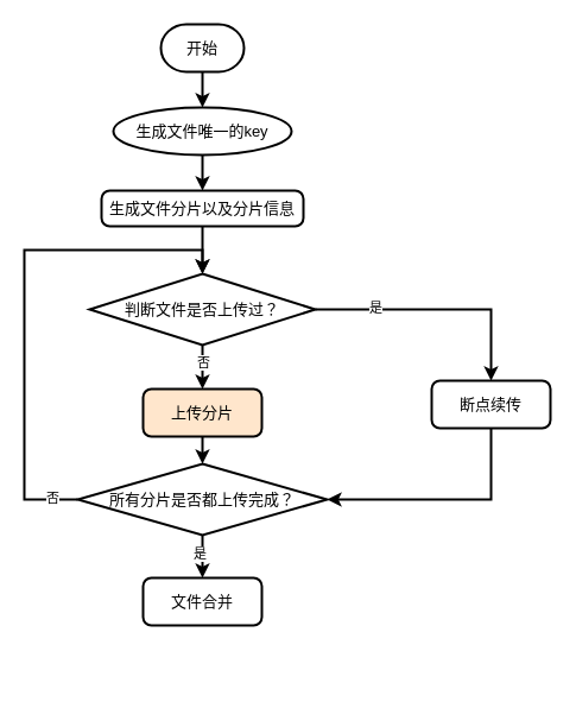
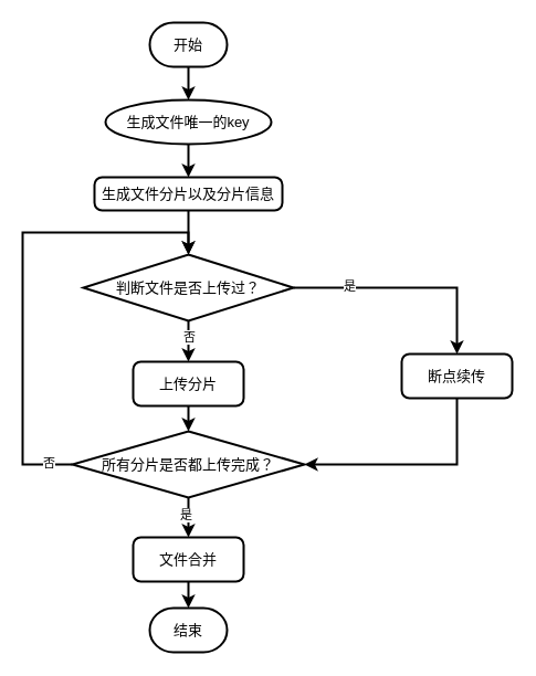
  <mxCell id="0" />
  <mxCell id="1" parent="0" />
+ <mxCell id="2" value="结束" style="strokeWidth=2;html=1;shape=mxgraph.flowchart.terminator;whiteSpace=wrap;fontSize=13;" parent="1" vertex="1"><mxGeometry x="135" y="550" width="70" height="40" as="geometry" /></mxCell>
  <mxCell id="3" value="开始" style="strokeWidth=2;html=1;shape=mxgraph.flowchart.terminator;whiteSpace=wrap;fontSize=13;" parent="1" vertex="1"><mxGeometry x="135" y="20" width="70" height="40" as="geometry" /></mxCell>
  <mxCell id="4" value="生成文件唯一的key" style="ellipse;whiteSpace=wrap;html=1;absoluteArcSize=1;arcSize=14;strokeWidth=2;fontSize=13;" parent="1" vertex="1"><mxGeometry x="95" y="90" width="150" height="40" as="geometry" /></mxCell>
  <mxCell id="5" value="生成文件分片以及分片信息" style="rounded=1;whiteSpace=wrap;html=1;absoluteArcSize=1;arcSize=14;strokeWidth=2;fontSize=13;" parent="1" vertex="1"><mxGeometry x="85" y="160" width="170" height="30" as="geometry" /></mxCell>
  <mxCell id="6" value="判断文件是否上传过？" style="strokeWidth=2;html=1;shape=mxgraph.flowchart.decision;whiteSpace=wrap;fontSize=13;" parent="1" vertex="1"><mxGeometry x="75" y="230" width="190" height="60" as="geometry" /></mxCell>
- <mxCell id="7" value="上传分片" style="rounded=1;whiteSpace=wrap;html=1;absoluteArcSize=1;arcSize=14;strokeWidth=2;fontSize=13;fillColor=#ffe6cc;" parent="1" vertex="1"><mxGeometry x="120" y="327" width="100" height="40" as="geometry" /></mxCell>
+ <mxCell id="7" value="上传分片" style="rounded=1;whiteSpace=wrap;html=1;absoluteArcSize=1;arcSize=14;strokeWidth=2;fontSize=13;" parent="1" vertex="1"><mxGeometry x="120" y="327" width="100" height="40" as="geometry" /></mxCell>
  <mxCell id="8" value="文件合并" style="rounded=1;whiteSpace=wrap;html=1;absoluteArcSize=1;arcSize=14;strokeWidth=2;fontSize=13;" parent="1" vertex="1"><mxGeometry x="120" y="486" width="100" height="40" as="geometry" /></mxCell>
  <mxCell id="9" value="断点续传" style="rounded=1;whiteSpace=wrap;html=1;absoluteArcSize=1;arcSize=14;strokeWidth=2;fontSize=13;" parent="1" vertex="1"><mxGeometry x="363" y="320" width="100" height="40" as="geometry" /></mxCell>
  <mxCell id="10" value="" style="endArrow=classic;html=1;rounded=0;exitX=0.5;exitY=1;exitDx=0;exitDy=0;exitPerimeter=0;entryX=0.5;entryY=0;entryDx=0;entryDy=0;strokeWidth=2;fontSize=13;" parent="1" source="3" target="4" edge="1"><mxGeometry width="50" height="50" relative="1" as="geometry"><mxPoint x="315" y="170" as="sourcePoint" /><mxPoint x="365" y="120" as="targetPoint" /></mxGeometry></mxCell>
  <mxCell id="11" value="" style="endArrow=classic;html=1;rounded=0;exitX=0.5;exitY=1;exitDx=0;exitDy=0;strokeWidth=2;fontSize=13;" parent="1" source="4" target="5" edge="1"><mxGeometry width="50" height="50" relative="1" as="geometry"><mxPoint x="180" y="70" as="sourcePoint" /><mxPoint x="180" y="100" as="targetPoint" /></mxGeometry></mxCell>
  <mxCell id="12" value="" style="endArrow=classic;html=1;rounded=0;entryX=0.5;entryY=0;entryDx=0;entryDy=0;entryPerimeter=0;exitX=0.5;exitY=1;exitDx=0;exitDy=0;strokeWidth=2;fontSize=13;" parent="1" source="5" target="6" edge="1"><mxGeometry width="50" height="50" relative="1" as="geometry"><mxPoint x="335" y="150" as="sourcePoint" /><mxPoint x="180" y="170" as="targetPoint" /></mxGeometry></mxCell>
+ <mxCell id="13" value="" style="endArrow=classic;html=1;rounded=0;exitX=0.5;exitY=1;exitDx=0;exitDy=0;strokeWidth=2;fontSize=13;" parent="1" source="8" target="2" edge="1"><mxGeometry width="50" height="50" relative="1" as="geometry"><mxPoint x="285" y="690" as="sourcePoint" /><mxPoint x="285" y="720" as="targetPoint" /></mxGeometry></mxCell>
  <mxCell id="14" value="" style="endArrow=classic;html=1;rounded=0;entryX=0.5;entryY=0;entryDx=0;entryDy=0;exitX=0.5;exitY=1;exitDx=0;exitDy=0;exitPerimeter=0;strokeWidth=2;fontSize=13;" parent="1" source="21" target="8" edge="1"><mxGeometry width="50" height="50" relative="1" as="geometry"><mxPoint x="285" y="510" as="sourcePoint" /><mxPoint x="285" y="540" as="targetPoint" /></mxGeometry></mxCell>
  <mxCell id="15" value="是" style="edgeLabel;html=1;align=center;verticalAlign=middle;resizable=0;points=[];" vertex="1" connectable="0" parent="14"><mxGeometry x="-0.169" y="-3" relative="1" as="geometry"><mxPoint as="offset" /></mxGeometry></mxCell>
  <mxCell id="16" value="" style="endArrow=classic;html=1;rounded=0;entryX=0.5;entryY=0;entryDx=0;entryDy=0;entryPerimeter=0;exitX=0.5;exitY=1;exitDx=0;exitDy=0;strokeWidth=2;fontSize=13;" parent="1" source="7" target="21" edge="1"><mxGeometry width="50" height="50" relative="1" as="geometry"><mxPoint x="265" y="370" as="sourcePoint" /><mxPoint x="265" y="400" as="targetPoint" /></mxGeometry></mxCell>
  <mxCell id="17" value="" style="endArrow=classic;html=1;rounded=0;exitX=0.5;exitY=1;exitDx=0;exitDy=0;exitPerimeter=0;strokeWidth=2;fontSize=13;" parent="1" source="6" target="7" edge="1"><mxGeometry width="50" height="50" relative="1" as="geometry"><mxPoint x="210" y="240" as="sourcePoint" /><mxPoint x="210" y="270" as="targetPoint" /></mxGeometry></mxCell>
  <mxCell id="18" value="否" style="edgeLabel;html=1;align=center;verticalAlign=middle;resizable=0;points=[];" vertex="1" connectable="0" parent="17"><mxGeometry x="-0.239" relative="1" as="geometry"><mxPoint as="offset" /></mxGeometry></mxCell>
  <mxCell id="19" style="edgeStyle=orthogonalEdgeStyle;rounded=0;orthogonalLoop=1;jettySize=auto;html=1;entryX=0.5;entryY=0;entryDx=0;entryDy=0;entryPerimeter=0;strokeWidth=2;" edge="1" parent="1" source="21" target="6"><mxGeometry relative="1" as="geometry"><mxPoint x="36" y="242" as="targetPoint" /><Array as="points"><mxPoint x="20" y="420" /><mxPoint x="20" y="210" /><mxPoint x="170" y="210" /></Array></mxGeometry></mxCell>
  <mxCell id="20" value="否" style="edgeLabel;html=1;align=center;verticalAlign=middle;resizable=0;points=[];" vertex="1" connectable="0" parent="19"><mxGeometry x="-0.897" y="-2" relative="1" as="geometry"><mxPoint as="offset" /></mxGeometry></mxCell>
  <mxCell id="21" value="所有分片是否都上传完成？" style="strokeWidth=2;html=1;shape=mxgraph.flowchart.decision;whiteSpace=wrap;fontSize=13;" parent="1" vertex="1"><mxGeometry x="65" y="390" width="210" height="60" as="geometry" /></mxCell>
  <mxCell id="22" value="" style="endArrow=classic;html=1;rounded=0;exitX=1;exitY=0.5;exitDx=0;exitDy=0;exitPerimeter=0;entryX=0.5;entryY=0;entryDx=0;entryDy=0;edgeStyle=orthogonalEdgeStyle;strokeWidth=2;fontSize=13;" parent="1" source="6" target="9" edge="1"><mxGeometry width="50" height="50" relative="1" as="geometry"><mxPoint x="180" y="300" as="sourcePoint" /><mxPoint x="415" y="300" as="targetPoint" /></mxGeometry></mxCell>
  <mxCell id="23" value="是" style="edgeLabel;html=1;align=center;verticalAlign=middle;resizable=0;points=[];" vertex="1" connectable="0" parent="22"><mxGeometry x="-0.519" y="2" relative="1" as="geometry"><mxPoint as="offset" /></mxGeometry></mxCell>
  <mxCell id="24" value="" style="endArrow=classic;html=1;rounded=0;exitX=0.5;exitY=1;exitDx=0;exitDy=0;entryX=1;entryY=0.5;entryDx=0;entryDy=0;entryPerimeter=0;strokeWidth=2;fontSize=13;edgeStyle=orthogonalEdgeStyle;" parent="1" source="9" target="21" edge="1"><mxGeometry width="50" height="50" relative="1" as="geometry"><mxPoint x="190" y="310" as="sourcePoint" /><mxPoint x="190" y="400" as="targetPoint" /></mxGeometry></mxCell>
